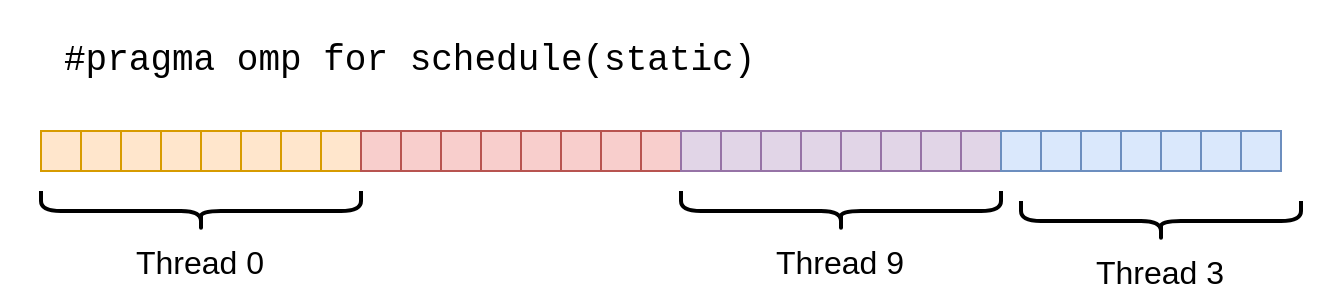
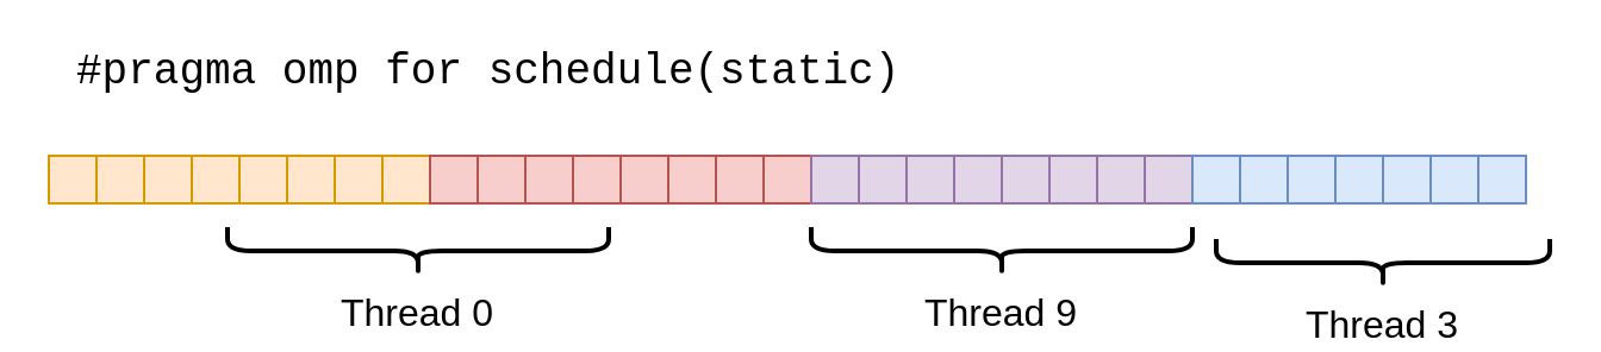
  <mxCell id="0" />
  <mxCell id="1" parent="0" />
  <mxCell id="2" value="" style="rounded=0;whiteSpace=wrap;html=1;fillColor=#ffe6cc;strokeColor=#d79b00;" parent="1" vertex="1"><mxGeometry x="20" y="65" width="20" height="20" as="geometry" /></mxCell>
  <mxCell id="3" value="" style="rounded=0;whiteSpace=wrap;html=1;fillColor=#ffe6cc;strokeColor=#d79b00;" parent="1" vertex="1"><mxGeometry x="40" y="65" width="20" height="20" as="geometry" /></mxCell>
  <mxCell id="4" value="" style="rounded=0;whiteSpace=wrap;html=1;fillColor=#ffe6cc;strokeColor=#d79b00;" parent="1" vertex="1"><mxGeometry x="60" y="65" width="20" height="20" as="geometry" /></mxCell>
  <mxCell id="5" value="" style="rounded=0;whiteSpace=wrap;html=1;fillColor=#ffe6cc;strokeColor=#d79b00;" parent="1" vertex="1"><mxGeometry x="80" y="65" width="20" height="20" as="geometry" /></mxCell>
  <mxCell id="6" value="" style="rounded=0;whiteSpace=wrap;html=1;fillColor=#ffe6cc;strokeColor=#d79b00;" parent="1" vertex="1"><mxGeometry x="100" y="65" width="20" height="20" as="geometry" /></mxCell>
  <mxCell id="7" value="" style="rounded=0;whiteSpace=wrap;html=1;fillColor=#ffe6cc;strokeColor=#d79b00;" parent="1" vertex="1"><mxGeometry x="120" y="65" width="20" height="20" as="geometry" /></mxCell>
  <mxCell id="8" value="" style="rounded=0;whiteSpace=wrap;html=1;fillColor=#ffe6cc;strokeColor=#d79b00;" parent="1" vertex="1"><mxGeometry x="140" y="65" width="20" height="20" as="geometry" /></mxCell>
  <mxCell id="9" value="" style="rounded=0;whiteSpace=wrap;html=1;fillColor=#ffe6cc;strokeColor=#d79b00;" parent="1" vertex="1"><mxGeometry x="160" y="65" width="20" height="20" as="geometry" /></mxCell>
  <mxCell id="10" value="" style="rounded=0;whiteSpace=wrap;html=1;fillColor=#f8cecc;strokeColor=#b85450;" parent="1" vertex="1"><mxGeometry x="180" y="65" width="20" height="20" as="geometry" /></mxCell>
  <mxCell id="11" value="" style="rounded=0;whiteSpace=wrap;html=1;fillColor=#f8cecc;strokeColor=#b85450;" parent="1" vertex="1"><mxGeometry x="200" y="65" width="20" height="20" as="geometry" /></mxCell>
  <mxCell id="12" value="" style="rounded=0;whiteSpace=wrap;html=1;fillColor=#f8cecc;strokeColor=#b85450;" parent="1" vertex="1"><mxGeometry x="220" y="65" width="20" height="20" as="geometry" /></mxCell>
  <mxCell id="13" value="" style="rounded=0;whiteSpace=wrap;html=1;fillColor=#f8cecc;strokeColor=#b85450;" parent="1" vertex="1"><mxGeometry x="240" y="65" width="20" height="20" as="geometry" /></mxCell>
  <mxCell id="14" value="" style="rounded=0;whiteSpace=wrap;html=1;fillColor=#f8cecc;strokeColor=#b85450;" parent="1" vertex="1"><mxGeometry x="260" y="65" width="20" height="20" as="geometry" /></mxCell>
  <mxCell id="15" value="" style="rounded=0;whiteSpace=wrap;html=1;fillColor=#f8cecc;strokeColor=#b85450;" parent="1" vertex="1"><mxGeometry x="280" y="65" width="20" height="20" as="geometry" /></mxCell>
  <mxCell id="16" value="" style="rounded=0;whiteSpace=wrap;html=1;fillColor=#f8cecc;strokeColor=#b85450;" parent="1" vertex="1"><mxGeometry x="300" y="65" width="20" height="20" as="geometry" /></mxCell>
  <mxCell id="17" value="" style="rounded=0;whiteSpace=wrap;html=1;fillColor=#f8cecc;strokeColor=#b85450;" parent="1" vertex="1"><mxGeometry x="320" y="65" width="20" height="20" as="geometry" /></mxCell>
  <mxCell id="18" value="" style="rounded=0;whiteSpace=wrap;html=1;fillColor=#e1d5e7;strokeColor=#9673a6;" parent="1" vertex="1"><mxGeometry x="340" y="65" width="20" height="20" as="geometry" /></mxCell>
  <mxCell id="19" value="" style="rounded=0;whiteSpace=wrap;html=1;fillColor=#e1d5e7;strokeColor=#9673a6;" parent="1" vertex="1"><mxGeometry x="360" y="65" width="20" height="20" as="geometry" /></mxCell>
  <mxCell id="20" value="" style="rounded=0;whiteSpace=wrap;html=1;fillColor=#e1d5e7;strokeColor=#9673a6;" parent="1" vertex="1"><mxGeometry x="380" y="65" width="20" height="20" as="geometry" /></mxCell>
  <mxCell id="21" value="" style="rounded=0;whiteSpace=wrap;html=1;fillColor=#e1d5e7;strokeColor=#9673a6;" parent="1" vertex="1"><mxGeometry x="400" y="65" width="20" height="20" as="geometry" /></mxCell>
  <mxCell id="22" value="" style="rounded=0;whiteSpace=wrap;html=1;fillColor=#e1d5e7;strokeColor=#9673a6;" parent="1" vertex="1"><mxGeometry x="420" y="65" width="20" height="20" as="geometry" /></mxCell>
  <mxCell id="23" value="" style="rounded=0;whiteSpace=wrap;html=1;fillColor=#e1d5e7;strokeColor=#9673a6;" parent="1" vertex="1"><mxGeometry x="440" y="65" width="20" height="20" as="geometry" /></mxCell>
  <mxCell id="24" value="" style="rounded=0;whiteSpace=wrap;html=1;fillColor=#e1d5e7;strokeColor=#9673a6;" parent="1" vertex="1"><mxGeometry x="460" y="65" width="20" height="20" as="geometry" /></mxCell>
  <mxCell id="25" value="" style="rounded=0;whiteSpace=wrap;html=1;fillColor=#e1d5e7;strokeColor=#9673a6;" parent="1" vertex="1"><mxGeometry x="480" y="65" width="20" height="20" as="geometry" /></mxCell>
  <mxCell id="26" value="" style="rounded=0;whiteSpace=wrap;html=1;fillColor=#dae8fc;strokeColor=#6c8ebf;" parent="1" vertex="1"><mxGeometry x="500" y="65" width="20" height="20" as="geometry" /></mxCell>
  <mxCell id="27" value="" style="rounded=0;whiteSpace=wrap;html=1;fillColor=#dae8fc;strokeColor=#6c8ebf;" parent="1" vertex="1"><mxGeometry x="520" y="65" width="20" height="20" as="geometry" /></mxCell>
  <mxCell id="28" value="" style="rounded=0;whiteSpace=wrap;html=1;fillColor=#dae8fc;strokeColor=#6c8ebf;" parent="1" vertex="1"><mxGeometry x="540" y="65" width="20" height="20" as="geometry" /></mxCell>
  <mxCell id="29" value="" style="rounded=0;whiteSpace=wrap;html=1;fillColor=#dae8fc;strokeColor=#6c8ebf;" parent="1" vertex="1"><mxGeometry x="560" y="65" width="20" height="20" as="geometry" /></mxCell>
  <mxCell id="30" value="" style="rounded=0;whiteSpace=wrap;html=1;fillColor=#dae8fc;strokeColor=#6c8ebf;" parent="1" vertex="1"><mxGeometry x="580" y="65" width="20" height="20" as="geometry" /></mxCell>
  <mxCell id="31" value="" style="rounded=0;whiteSpace=wrap;html=1;fillColor=#dae8fc;strokeColor=#6c8ebf;" parent="1" vertex="1"><mxGeometry x="600" y="65" width="20" height="20" as="geometry" /></mxCell>
  <mxCell id="32" value="" style="rounded=0;whiteSpace=wrap;html=1;fillColor=#dae8fc;strokeColor=#6c8ebf;" parent="1" vertex="1"><mxGeometry x="620" y="65" width="20" height="20" as="geometry" /></mxCell>
  <mxCell id="33" value="#pragma omp for schedule(static)" style="text;html=1;strokeColor=none;fillColor=none;align=left;verticalAlign=middle;whiteSpace=wrap;rounded=0;fontSize=18;fontFamily=Courier;" parent="1" vertex="1"><mxGeometry x="30" y="20" width="360" height="20" as="geometry" /></mxCell>
- <mxCell id="34" value="Thread 0" style="shape=curlyBracket;whiteSpace=wrap;html=1;rounded=1;fontFamily=Helvetica;fontSize=16;direction=north;strokeWidth=2;labelPosition=center;verticalLabelPosition=bottom;align=center;verticalAlign=top;" parent="1" vertex="1"><mxGeometry x="20" y="95" width="160" height="20" as="geometry" /></mxCell>
+ <mxCell id="34" value="Thread 0" style="shape=curlyBracket;whiteSpace=wrap;html=1;rounded=1;fontFamily=Helvetica;fontSize=16;direction=north;strokeWidth=2;labelPosition=center;verticalLabelPosition=bottom;align=center;verticalAlign=top;" parent="1" vertex="1"><mxGeometry x="95" y="95" width="160" height="20" as="geometry" /></mxCell>
  <mxCell id="35" value="Thread 9" style="shape=curlyBracket;whiteSpace=wrap;html=1;rounded=1;fontFamily=Helvetica;fontSize=16;direction=north;strokeWidth=2;labelPosition=center;verticalLabelPosition=bottom;align=center;verticalAlign=top;" parent="1" vertex="1"><mxGeometry x="340" y="95" width="160" height="20" as="geometry" /></mxCell>
  <mxCell id="36" value="Thread 3" style="shape=curlyBracket;whiteSpace=wrap;html=1;rounded=1;fontFamily=Helvetica;fontSize=16;direction=north;strokeWidth=2;labelPosition=center;verticalLabelPosition=bottom;align=center;verticalAlign=top;" parent="1" vertex="1"><mxGeometry x="510" y="100" width="140" height="20" as="geometry" /></mxCell>
